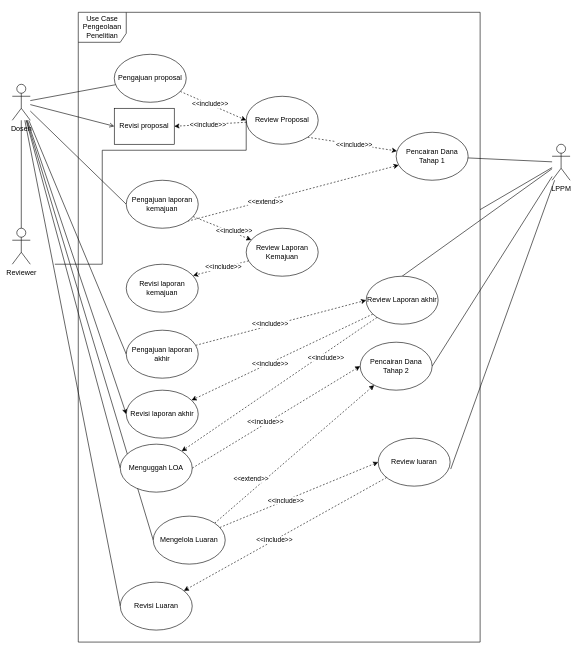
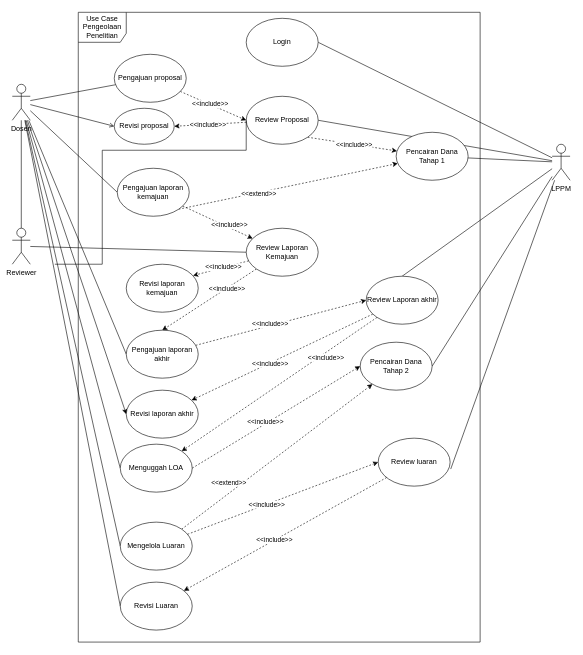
  <mxCell id="0" />
  <mxCell id="1" parent="0" />
  <mxCell id="2" value="Use Case Pengeolaan Penelitian" style="shape=umlFrame;whiteSpace=wrap;html=1;pointerEvents=0;width=80;height=50;" parent="1" vertex="1"><mxGeometry x="130" y="20" width="670" height="1050" as="geometry" /></mxCell>
  <mxCell id="3" style="rounded=0;orthogonalLoop=1;jettySize=auto;html=1;entryX=0;entryY=0.5;entryDx=0;entryDy=0;dashed=1;" edge="1" parent="1" source="5" target="31"><mxGeometry relative="1" as="geometry" /></mxCell>
  <mxCell id="4" value="&amp;lt;&amp;lt;include&amp;gt;&amp;gt;" style="edgeLabel;html=1;align=center;verticalAlign=middle;resizable=0;points=[];" vertex="1" connectable="0" parent="3"><mxGeometry x="-0.116" y="1" relative="1" as="geometry"><mxPoint as="offset" /></mxGeometry></mxCell>
  <mxCell id="5" value="Pengajuan proposal" style="ellipse;whiteSpace=wrap;html=1;" parent="1" vertex="1"><mxGeometry x="190" y="90" width="120" height="80" as="geometry" /></mxCell>
- <mxCell id="6" style="rounded=0;orthogonalLoop=1;jettySize=auto;html=1;endArrow=none;endFill=0;" edge="1" parent="1" source="11" target="2"><mxGeometry relative="1" as="geometry" /></mxCell>
+ <mxCell id="6" style="rounded=0;orthogonalLoop=1;jettySize=auto;html=1;entryX=1;entryY=0.5;entryDx=0;entryDy=0;endArrow=none;endFill=0;" edge="1" parent="1" source="11" target="31"><mxGeometry relative="1" as="geometry" /></mxCell>
+ <mxCell id="7" style="rounded=0;orthogonalLoop=1;jettySize=auto;html=1;entryX=1;entryY=0.5;entryDx=0;entryDy=0;endArrow=none;endFill=0;" edge="1" parent="1" source="11" target="32"><mxGeometry relative="1" as="geometry" /></mxCell>
  <mxCell id="8" style="rounded=0;orthogonalLoop=1;jettySize=auto;html=1;endArrow=none;endFill=0;" edge="1" parent="1" source="11" target="26"><mxGeometry relative="1" as="geometry" /></mxCell>
  <mxCell id="9" style="rounded=0;orthogonalLoop=1;jettySize=auto;html=1;entryX=0.5;entryY=0;entryDx=0;entryDy=0;endArrow=none;endFill=0;" edge="1" parent="1" source="11" target="47"><mxGeometry relative="1" as="geometry" /></mxCell>
  <mxCell id="10" style="rounded=0;orthogonalLoop=1;jettySize=auto;html=1;entryX=1;entryY=0.5;entryDx=0;entryDy=0;endArrow=none;endFill=0;" edge="1" parent="1" source="11" target="51"><mxGeometry relative="1" as="geometry" /></mxCell>
  <mxCell id="11" value="LPPM" style="shape=umlActor;verticalLabelPosition=bottom;verticalAlign=top;html=1;outlineConnect=0;" parent="1" vertex="1"><mxGeometry x="920" y="240" width="30" height="60" as="geometry" /></mxCell>
  <mxCell id="12" style="rounded=0;orthogonalLoop=1;jettySize=auto;html=1;endArrow=none;endFill=0;" edge="1" parent="1" source="21" target="5"><mxGeometry relative="1" as="geometry" /></mxCell>
  <mxCell id="13" style="rounded=0;orthogonalLoop=1;jettySize=auto;html=1;entryX=0;entryY=0.5;entryDx=0;entryDy=0;endArrow=none;endFill=0;" edge="1" parent="1" source="21" target="36"><mxGeometry relative="1" as="geometry" /></mxCell>
  <mxCell id="14" style="rounded=0;orthogonalLoop=1;jettySize=auto;html=1;entryX=0;entryY=0.5;entryDx=0;entryDy=0;endArrow=none;endFill=0;" edge="1" parent="1" source="21" target="42"><mxGeometry relative="1" as="geometry" /></mxCell>
  <mxCell id="15" style="rounded=0;orthogonalLoop=1;jettySize=auto;html=1;entryX=0;entryY=0.5;entryDx=0;entryDy=0;endArrow=none;endFill=0;" edge="1" parent="1" source="21" target="48"><mxGeometry relative="1" as="geometry" /></mxCell>
  <mxCell id="16" style="rounded=0;orthogonalLoop=1;jettySize=auto;html=1;entryX=0;entryY=0.5;entryDx=0;entryDy=0;endArrow=none;endFill=0;" edge="1" parent="1" source="21" target="56"><mxGeometry relative="1" as="geometry" /></mxCell>
  <mxCell id="17" style="rounded=0;orthogonalLoop=1;jettySize=auto;html=1;entryX=0;entryY=0.5;entryDx=0;entryDy=0;endArrow=open;endFill=0;" edge="1" parent="1" source="21" target="59"><mxGeometry relative="1" as="geometry" /></mxCell>
  <mxCell id="18" style="rounded=0;orthogonalLoop=1;jettySize=auto;html=1;endArrow=none;endFill=0;" edge="1" parent="1" source="21" target="23"><mxGeometry relative="1" as="geometry" /></mxCell>
  <mxCell id="19" style="rounded=0;orthogonalLoop=1;jettySize=auto;html=1;entryX=0;entryY=0.5;entryDx=0;entryDy=0;" edge="1" parent="1" source="21" target="63"><mxGeometry relative="1" as="geometry" /></mxCell>
  <mxCell id="20" style="rounded=0;orthogonalLoop=1;jettySize=auto;html=1;entryX=0;entryY=0.5;entryDx=0;entryDy=0;endArrow=none;endFill=0;" edge="1" parent="1" source="21" target="66"><mxGeometry relative="1" as="geometry" /></mxCell>
  <mxCell id="21" value="Dosen" style="shape=umlActor;verticalLabelPosition=bottom;verticalAlign=top;html=1;outlineConnect=0;" parent="1" vertex="1"><mxGeometry x="20" y="140" width="30" height="60" as="geometry" /></mxCell>
+ <mxCell id="22" style="rounded=0;orthogonalLoop=1;jettySize=auto;html=1;entryX=0;entryY=0.5;entryDx=0;entryDy=0;endArrow=none;endFill=0;" edge="1" parent="1" source="23" target="39"><mxGeometry relative="1" as="geometry" /></mxCell>
  <mxCell id="23" value="Reviewer" style="shape=umlActor;verticalLabelPosition=bottom;verticalAlign=top;html=1;outlineConnect=0;" parent="1" vertex="1"><mxGeometry x="20" y="380" width="30" height="60" as="geometry" /></mxCell>
  <mxCell id="24" style="rounded=0;orthogonalLoop=1;jettySize=auto;html=1;dashed=1;exitX=1;exitY=1;exitDx=0;exitDy=0;" edge="1" parent="1" source="36" target="26"><mxGeometry relative="1" as="geometry" /></mxCell>
  <mxCell id="25" value="&amp;lt;&amp;lt;extend&amp;gt;&amp;gt;" style="edgeLabel;html=1;align=center;verticalAlign=middle;resizable=0;points=[];" vertex="1" connectable="0" parent="24"><mxGeometry x="-0.271" y="-1" relative="1" as="geometry"><mxPoint as="offset" /></mxGeometry></mxCell>
  <mxCell id="26" value="Pencairan Dana Tahap 1" style="ellipse;whiteSpace=wrap;html=1;" vertex="1" parent="1"><mxGeometry x="660" y="220" width="120" height="80" as="geometry" /></mxCell>
  <mxCell id="27" style="rounded=0;orthogonalLoop=1;jettySize=auto;html=1;exitX=1;exitY=1;exitDx=0;exitDy=0;dashed=1;" edge="1" parent="1" source="31" target="26"><mxGeometry relative="1" as="geometry" /></mxCell>
  <mxCell id="28" value="&amp;lt;&amp;lt;include&amp;gt;&amp;gt;" style="edgeLabel;html=1;align=center;verticalAlign=middle;resizable=0;points=[];" vertex="1" connectable="0" parent="27"><mxGeometry x="-0.387" y="-1" relative="1" as="geometry"><mxPoint x="32" y="4" as="offset" /></mxGeometry></mxCell>
  <mxCell id="29" style="rounded=0;orthogonalLoop=1;jettySize=auto;html=1;entryX=1;entryY=0.5;entryDx=0;entryDy=0;dashed=1;" edge="1" parent="1" source="31" target="59"><mxGeometry relative="1" as="geometry" /></mxCell>
  <mxCell id="30" value="&amp;lt;&amp;lt;include&amp;gt;&amp;gt;" style="edgeLabel;html=1;align=center;verticalAlign=middle;resizable=0;points=[];" vertex="1" connectable="0" parent="29"><mxGeometry x="0.088" y="1" relative="1" as="geometry"><mxPoint as="offset" /></mxGeometry></mxCell>
  <mxCell id="31" value="Review Proposal" style="ellipse;whiteSpace=wrap;html=1;" vertex="1" parent="1"><mxGeometry x="410" y="160" width="120" height="80" as="geometry" /></mxCell>
+ <mxCell id="32" value="Login" style="ellipse;whiteSpace=wrap;html=1;" vertex="1" parent="1"><mxGeometry x="410" y="30" width="120" height="80" as="geometry" /></mxCell>
  <mxCell id="33" style="rounded=0;orthogonalLoop=1;jettySize=auto;html=1;entryX=0;entryY=0.5;entryDx=0;entryDy=0;edgeStyle=orthogonalEdgeStyle;endArrow=none;endFill=0;" edge="1" parent="1" target="31"><mxGeometry relative="1" as="geometry"><mxPoint x="90.96" y="440" as="sourcePoint" /><mxPoint x="410" y="243.52" as="targetPoint" /><Array as="points"><mxPoint x="170" y="440" /><mxPoint x="170" y="250" /><mxPoint x="410" y="250" /></Array></mxGeometry></mxCell>
  <mxCell id="34" style="rounded=0;orthogonalLoop=1;jettySize=auto;html=1;dashed=1;" edge="1" parent="1" source="36" target="39"><mxGeometry relative="1" as="geometry" /></mxCell>
  <mxCell id="35" value="&amp;lt;&amp;lt;include&amp;gt;&amp;gt;" style="edgeLabel;html=1;align=center;verticalAlign=middle;resizable=0;points=[];" vertex="1" connectable="0" parent="34"><mxGeometry x="0.065" y="-2" relative="1" as="geometry"><mxPoint x="17" y="1" as="offset" /></mxGeometry></mxCell>
- <mxCell id="36" value="Pengajuan laporan kemajuan" style="ellipse;whiteSpace=wrap;html=1;" vertex="1" parent="1"><mxGeometry x="210" y="300" width="120" height="80" as="geometry" /></mxCell>
+ <mxCell id="36" value="Pengajuan laporan kemajuan" style="ellipse;whiteSpace=wrap;html=1;" vertex="1" parent="1"><mxGeometry x="195" y="280" width="120" height="80" as="geometry" /></mxCell>
+ <mxCell id="37" style="rounded=0;orthogonalLoop=1;jettySize=auto;html=1;entryX=0.5;entryY=0;entryDx=0;entryDy=0;dashed=1;" edge="1" parent="1" source="39" target="42"><mxGeometry relative="1" as="geometry" /></mxCell>
+ <mxCell id="38" value="&amp;lt;&amp;lt;include&amp;gt;&amp;gt;" style="edgeLabel;html=1;align=center;verticalAlign=middle;resizable=0;points=[];" vertex="1" connectable="0" parent="37"><mxGeometry x="-0.368" relative="1" as="geometry"><mxPoint as="offset" /></mxGeometry></mxCell>
  <mxCell id="39" value="Review Laporan Kemajuan" style="ellipse;whiteSpace=wrap;html=1;" vertex="1" parent="1"><mxGeometry x="410" y="380" width="120" height="80" as="geometry" /></mxCell>
  <mxCell id="40" style="rounded=0;orthogonalLoop=1;jettySize=auto;html=1;entryX=0;entryY=0.5;entryDx=0;entryDy=0;dashed=1;" edge="1" parent="1" source="42" target="47"><mxGeometry relative="1" as="geometry" /></mxCell>
  <mxCell id="41" value="&amp;lt;&amp;lt;include&amp;gt;&amp;gt;" style="edgeLabel;html=1;align=center;verticalAlign=middle;resizable=0;points=[];" vertex="1" connectable="0" parent="40"><mxGeometry x="-0.121" y="3" relative="1" as="geometry"><mxPoint as="offset" /></mxGeometry></mxCell>
  <mxCell id="42" value="Pengajuan laporan akhir" style="ellipse;whiteSpace=wrap;html=1;" vertex="1" parent="1"><mxGeometry x="210" y="550" width="120" height="80" as="geometry" /></mxCell>
  <mxCell id="43" style="rounded=0;orthogonalLoop=1;jettySize=auto;html=1;entryX=1;entryY=0;entryDx=0;entryDy=0;dashed=1;" edge="1" parent="1" source="47" target="48"><mxGeometry relative="1" as="geometry" /></mxCell>
  <mxCell id="44" value="&amp;lt;&amp;lt;include&amp;gt;&amp;gt;" style="edgeLabel;html=1;align=center;verticalAlign=middle;resizable=0;points=[];" vertex="1" connectable="0" parent="43"><mxGeometry x="-0.354" y="-3" relative="1" as="geometry"><mxPoint x="22" y="-3" as="offset" /></mxGeometry></mxCell>
  <mxCell id="45" style="rounded=0;orthogonalLoop=1;jettySize=auto;html=1;dashed=1;" edge="1" parent="1" source="47" target="63"><mxGeometry relative="1" as="geometry" /></mxCell>
  <mxCell id="46" value="&amp;lt;&amp;lt;include&amp;gt;&amp;gt;" style="edgeLabel;html=1;align=center;verticalAlign=middle;resizable=0;points=[];" vertex="1" connectable="0" parent="45"><mxGeometry x="-0.228" y="1" relative="1" as="geometry"><mxPoint x="-55" y="26" as="offset" /></mxGeometry></mxCell>
  <mxCell id="47" value="Review Laporan akhir" style="ellipse;whiteSpace=wrap;html=1;" vertex="1" parent="1"><mxGeometry x="610" y="460" width="120" height="80" as="geometry" /></mxCell>
  <mxCell id="48" value="Menguggah LOA" style="ellipse;whiteSpace=wrap;html=1;" vertex="1" parent="1"><mxGeometry x="200" y="740" width="120" height="80" as="geometry" /></mxCell>
  <mxCell id="49" style="rounded=0;orthogonalLoop=1;jettySize=auto;html=1;dashed=1;exitX=1;exitY=0;exitDx=0;exitDy=0;" edge="1" parent="1" source="56" target="51"><mxGeometry relative="1" as="geometry" /></mxCell>
  <mxCell id="50" value="&amp;lt;&amp;lt;extend&amp;gt;&amp;gt;" style="edgeLabel;html=1;align=center;verticalAlign=middle;resizable=0;points=[];" vertex="1" connectable="0" parent="49"><mxGeometry x="-0.304" y="-1" relative="1" as="geometry"><mxPoint x="-33" y="5" as="offset" /></mxGeometry></mxCell>
  <mxCell id="51" value="Pencairan Dana Tahap 2" style="ellipse;whiteSpace=wrap;html=1;" vertex="1" parent="1"><mxGeometry x="600" y="570" width="120" height="80" as="geometry" /></mxCell>
  <mxCell id="52" style="rounded=0;orthogonalLoop=1;jettySize=auto;html=1;entryX=0;entryY=0.5;entryDx=0;entryDy=0;dashed=1;exitX=1;exitY=0.5;exitDx=0;exitDy=0;" edge="1" parent="1" source="48" target="51"><mxGeometry relative="1" as="geometry"><mxPoint x="340" y="510" as="sourcePoint" /><mxPoint x="620" y="510" as="targetPoint" /></mxGeometry></mxCell>
  <mxCell id="53" value="&amp;lt;&amp;lt;include&amp;gt;&amp;gt;" style="edgeLabel;html=1;align=center;verticalAlign=middle;resizable=0;points=[];" vertex="1" connectable="0" parent="52"><mxGeometry x="-0.121" y="3" relative="1" as="geometry"><mxPoint as="offset" /></mxGeometry></mxCell>
  <mxCell id="54" style="rounded=0;orthogonalLoop=1;jettySize=auto;html=1;entryX=0;entryY=0.5;entryDx=0;entryDy=0;dashed=1;" edge="1" parent="1" source="56" target="57"><mxGeometry relative="1" as="geometry" /></mxCell>
  <mxCell id="55" value="&amp;lt;&amp;lt;include&amp;gt;&amp;gt;" style="edgeLabel;html=1;align=center;verticalAlign=middle;resizable=0;points=[];" vertex="1" connectable="0" parent="54"><mxGeometry x="-0.163" y="3" relative="1" as="geometry"><mxPoint y="3" as="offset" /></mxGeometry></mxCell>
- <mxCell id="56" value="Mengelola Luaran" style="ellipse;whiteSpace=wrap;html=1;" vertex="1" parent="1"><mxGeometry x="255" y="860" width="120" height="80" as="geometry" /></mxCell>
+ <mxCell id="56" value="Mengelola Luaran" style="ellipse;whiteSpace=wrap;html=1;" vertex="1" parent="1"><mxGeometry x="200" y="870" width="120" height="80" as="geometry" /></mxCell>
  <mxCell id="57" value="Review luaran" style="ellipse;whiteSpace=wrap;html=1;" vertex="1" parent="1"><mxGeometry x="630" y="730" width="120" height="80" as="geometry" /></mxCell>
  <mxCell id="58" style="rounded=0;orthogonalLoop=1;jettySize=auto;html=1;entryX=1.008;entryY=0.644;entryDx=0;entryDy=0;entryPerimeter=0;endArrow=none;endFill=0;" edge="1" parent="1" source="11" target="57"><mxGeometry relative="1" as="geometry" /></mxCell>
- <mxCell id="59" value="Revisi proposal" style="whiteSpace=wrap;html=1;rounded=0;" vertex="1" parent="1"><mxGeometry x="190" y="180" width="100" height="60" as="geometry" /></mxCell>
+ <mxCell id="59" value="Revisi proposal" style="ellipse;whiteSpace=wrap;html=1;" vertex="1" parent="1"><mxGeometry x="190" y="180" width="100" height="60" as="geometry" /></mxCell>
  <mxCell id="60" value="Revisi laporan kemajuan" style="ellipse;whiteSpace=wrap;html=1;" vertex="1" parent="1"><mxGeometry x="210" y="440" width="120" height="80" as="geometry" /></mxCell>
  <mxCell id="61" style="rounded=0;orthogonalLoop=1;jettySize=auto;html=1;entryX=0.928;entryY=0.237;entryDx=0;entryDy=0;entryPerimeter=0;dashed=1;" edge="1" parent="1" source="39" target="60"><mxGeometry relative="1" as="geometry" /></mxCell>
  <mxCell id="62" value="&amp;lt;&amp;lt;include&amp;gt;&amp;gt;" style="edgeLabel;html=1;align=center;verticalAlign=middle;resizable=0;points=[];" vertex="1" connectable="0" parent="61"><mxGeometry x="-0.463" y="2" relative="1" as="geometry"><mxPoint x="-18" y="2" as="offset" /></mxGeometry></mxCell>
  <mxCell id="63" value="Revisi laporan akhir" style="ellipse;whiteSpace=wrap;html=1;" vertex="1" parent="1"><mxGeometry x="210" y="650" width="120" height="80" as="geometry" /></mxCell>
  <mxCell id="64" style="rounded=0;orthogonalLoop=1;jettySize=auto;html=1;dashed=1;" edge="1" parent="1" source="57" target="66"><mxGeometry relative="1" as="geometry" /></mxCell>
  <mxCell id="65" value="&amp;lt;&amp;lt;include&amp;gt;&amp;gt;" style="edgeLabel;html=1;align=center;verticalAlign=middle;resizable=0;points=[];" vertex="1" connectable="0" parent="64"><mxGeometry x="0.105" y="-1" relative="1" as="geometry"><mxPoint as="offset" /></mxGeometry></mxCell>
  <mxCell id="66" value="Revisi Luaran" style="ellipse;whiteSpace=wrap;html=1;" vertex="1" parent="1"><mxGeometry x="200" y="970" width="120" height="80" as="geometry" /></mxCell>
